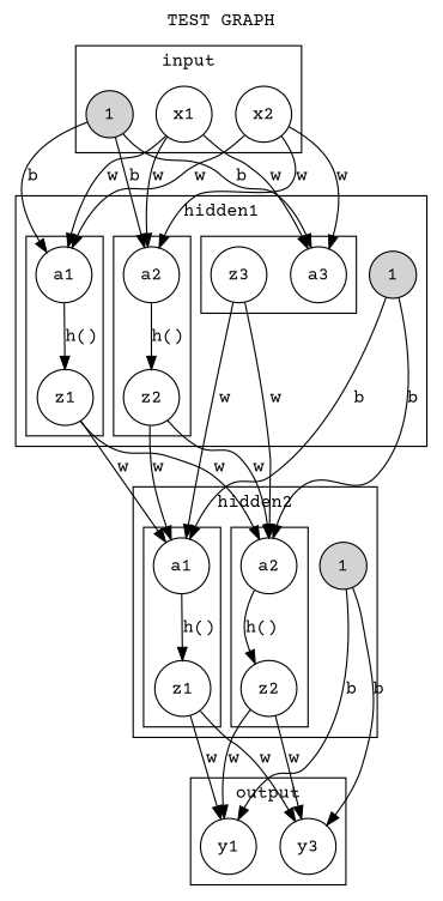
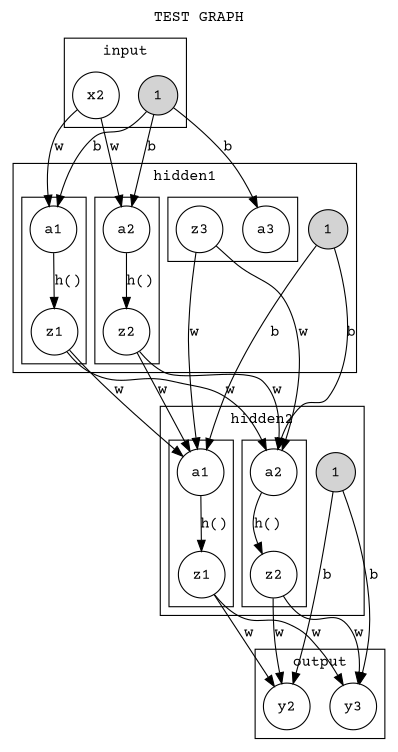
  digraph {
    compound=true
    fontname="Courier Prime"
    label="TEST GRAPH"
    labelloc=t
    rank=same
    rankdir=TB
    node [fontname="Courier Prime" shape=circle]
    edge [fontname="Courier Prime"]
    n1 [fillcolor=lightgray label=1 style=filled]
-   n2 [label=x1]
    n3 [label=x2]
    n4 [label=a1]
    n5 [label=z1]
    n6 [label=a2]
    n7 [label=z2]
    n8 [label=a3]
    n9 [label=z3]
    n10 [fillcolor=lightgray label=1 style=filled]
    n11 [label=a1]
    n12 [label=z1]
    n13 [label=a2]
    n14 [label=z2]
    n15 [fillcolor=lightgray label=1 style=filled]
-   n16 [label=y1]
+   n16 [label=y2]
    n17 [label=y3]
    subgraph sub_1 {
      cluster=true
      label=input
      n1
-     n2
      n3
    }
    subgraph sub_2 {
      cluster=true
      label=hidden1
      n10
      subgraph sub_3 {
        cluster=true
        label=""
        n4
        n5
      }
      subgraph sub_4 {
        cluster=true
        label=""
        n6
        n7
      }
      subgraph sub_5 {
        cluster=true
        label=""
        n8
        n9
      }
    }
    subgraph sub_6 {
      cluster=true
      label=hidden2
      n15
      subgraph sub_7 {
        cluster=true
        label=""
        n11
        n12
      }
      subgraph sub_8 {
        cluster=true
        label=""
        n13
        n14
      }
    }
    subgraph sub_9 {
      cluster=true
      label=output
      n16
      n17
    }
    n1 -> n4 [label=b]
    n1 -> n6 [label=b]
    n1 -> n8 [label=b]
-   n2 -> n4 [label=w]
-   n2 -> n6 [label=w]
-   n2 -> n8 [label=w]
    n3 -> n4 [label=w]
    n3 -> n6 [label=w]
-   n3 -> n8 [label=w]
    n4 -> n5 [label="h()"]
    n5 -> n11 [label=w]
    n5 -> n13 [label=w]
    n6 -> n7 [label="h()"]
    n7 -> n11 [label=w]
    n7 -> n13 [label=w]
    n9 -> n11 [label=w]
    n9 -> n13 [label=w]
    n10 -> n11 [label=b]
    n10 -> n13 [label=b]
    n11 -> n12 [label="h()"]
    n12 -> n16 [label=w]
    n12 -> n17 [label=w]
    n13 -> n14 [label="h()"]
    n14 -> n16 [label=w]
    n14 -> n17 [label=w]
    n15 -> n16 [label=b]
    n15 -> n17 [label=b]
  }
